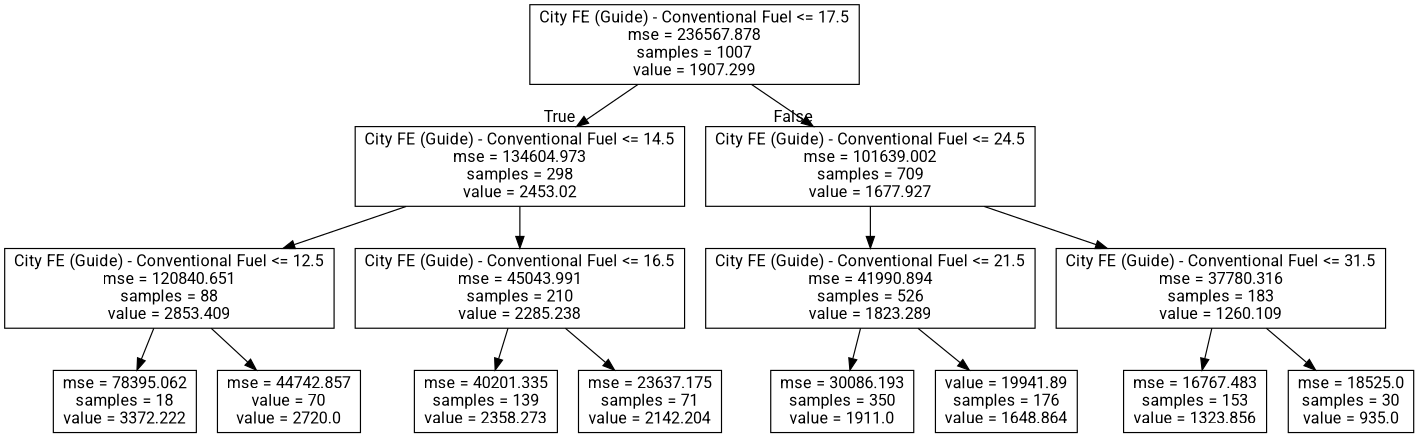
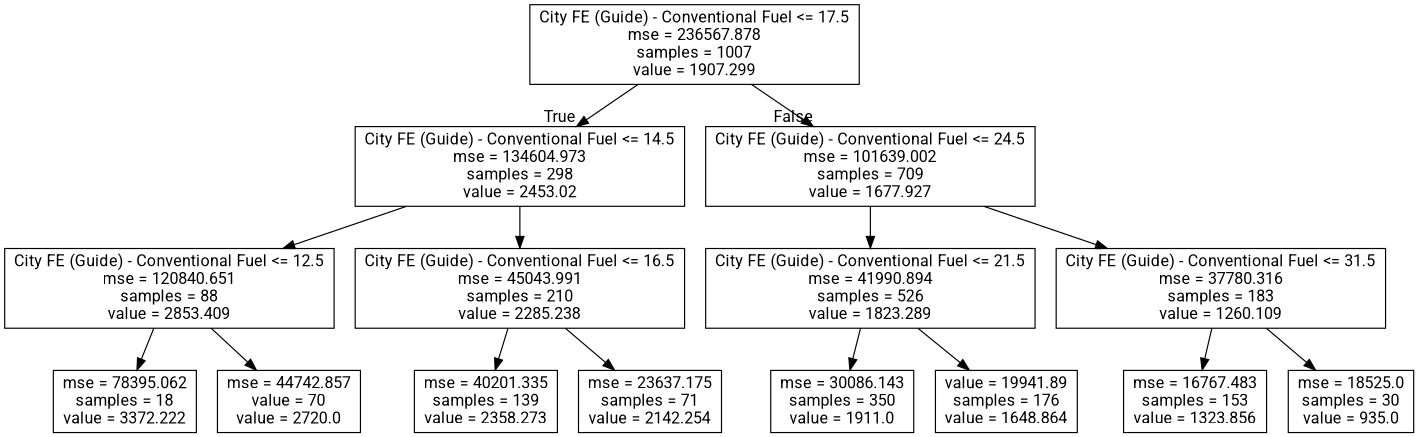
  digraph {
    fontname=Roboto
    node [fontname=Roboto shape=box]
    edge [fontname=Roboto]
    n1 [label="City FE (Guide) - Conventional Fuel <= 17.5\nmse = 236567.878\nsamples = 1007\nvalue = 1907.299"]
    n2 [label="City FE (Guide) - Conventional Fuel <= 14.5\nmse = 134604.973\nsamples = 298\nvalue = 2453.02"]
    n3 [label="City FE (Guide) - Conventional Fuel <= 24.5\nmse = 101639.002\nsamples = 709\nvalue = 1677.927"]
    n4 [label="City FE (Guide) - Conventional Fuel <= 12.5\nmse = 120840.651\nsamples = 88\nvalue = 2853.409"]
    n5 [label="City FE (Guide) - Conventional Fuel <= 16.5\nmse = 45043.991\nsamples = 210\nvalue = 2285.238"]
    n6 [label="City FE (Guide) - Conventional Fuel <= 21.5\nmse = 41990.894\nsamples = 526\nvalue = 1823.289"]
    n7 [label="City FE (Guide) - Conventional Fuel <= 31.5\nmse = 37780.316\nsamples = 183\nvalue = 1260.109"]
    n8 [label="mse = 78395.062\nsamples = 18\nvalue = 3372.222"]
    n9 [label="mse = 44742.857\nvalue = 70\nvalue = 2720.0"]
    n10 [label="mse = 40201.335\nsamples = 139\nvalue = 2358.273"]
-   n11 [label="mse = 23637.175\nsamples = 71\nvalue = 2142.204"]
-   n12 [label="mse = 30086.193\nsamples = 350\nvalue = 1911.0"]
+   n11 [label="mse = 23637.175\nsamples = 71\nvalue = 2142.254"]
+   n12 [label="mse = 30086.143\nsamples = 350\nvalue = 1911.0"]
    n13 [label="value = 19941.89\nsamples = 176\nvalue = 1648.864"]
    n14 [label="mse = 16767.483\nsamples = 153\nvalue = 1323.856"]
    n15 [label="mse = 18525.0\nsamples = 30\nvalue = 935.0"]
    n1 -> n2 [headlabel=True labelangle=45 labeldistance=2.5]
    n1 -> n3 [headlabel=False labelangle=-45 labeldistance=2.5]
    n2 -> n4
    n2 -> n5
    n3 -> n6
    n3 -> n7
    n4 -> n8
    n4 -> n9
    n5 -> n10
    n5 -> n11
    n6 -> n12
    n6 -> n13
    n7 -> n14
    n7 -> n15
  }
